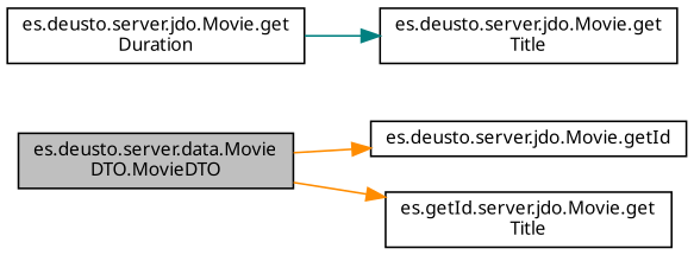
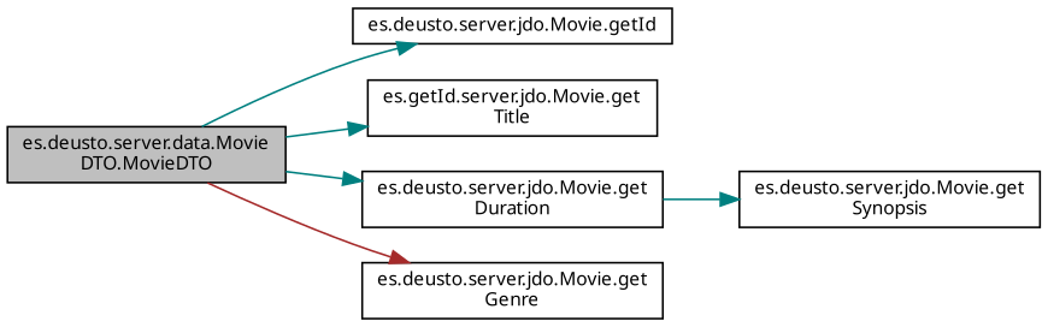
  digraph {
    fontname="Noto Sans"
    rankdir=LR
    node [color=black fillcolor=white fontname="Noto Sans" fontsize=10 shape=record style=filled]
    edge [color=darkorange fontname="Noto Sans" fontsize=10 labelfontname=Helvetica labelfontsize=10 style=solid]
    n1 [fillcolor=grey75 fontcolor=black height=0.2 label="es.deusto.server.data.Movie\lDTO.MovieDTO" width=0.4]
    n2 [height=0.2 label="es.deusto.server.jdo.Movie.getId" width=0.4]
    n3 [height=0.2 label="es.getId.server.jdo.Movie.get\lTitle" width=0.4]
    n4 [height=0.2 label="es.deusto.server.jdo.Movie.get\lDuration" width=0.4]
-   n6 [height=0.2 label="es.deusto.server.jdo.Movie.get\lTitle" width=0.4]
-   n1 -> n2
-   n1 -> n3
+   n5 [height=0.2 label="es.deusto.server.jdo.Movie.get\lGenre" width=0.4]
+   n6 [height=0.2 label="es.deusto.server.jdo.Movie.get\lSynopsis" width=0.4]
+   n1 -> n2 [color=teal]
+   n1 -> n3 [color=teal]
+   n1 -> n4 [color=teal]
+   n1 -> n5 [color=brown]
    n4 -> n6 [color=teal]
  }
